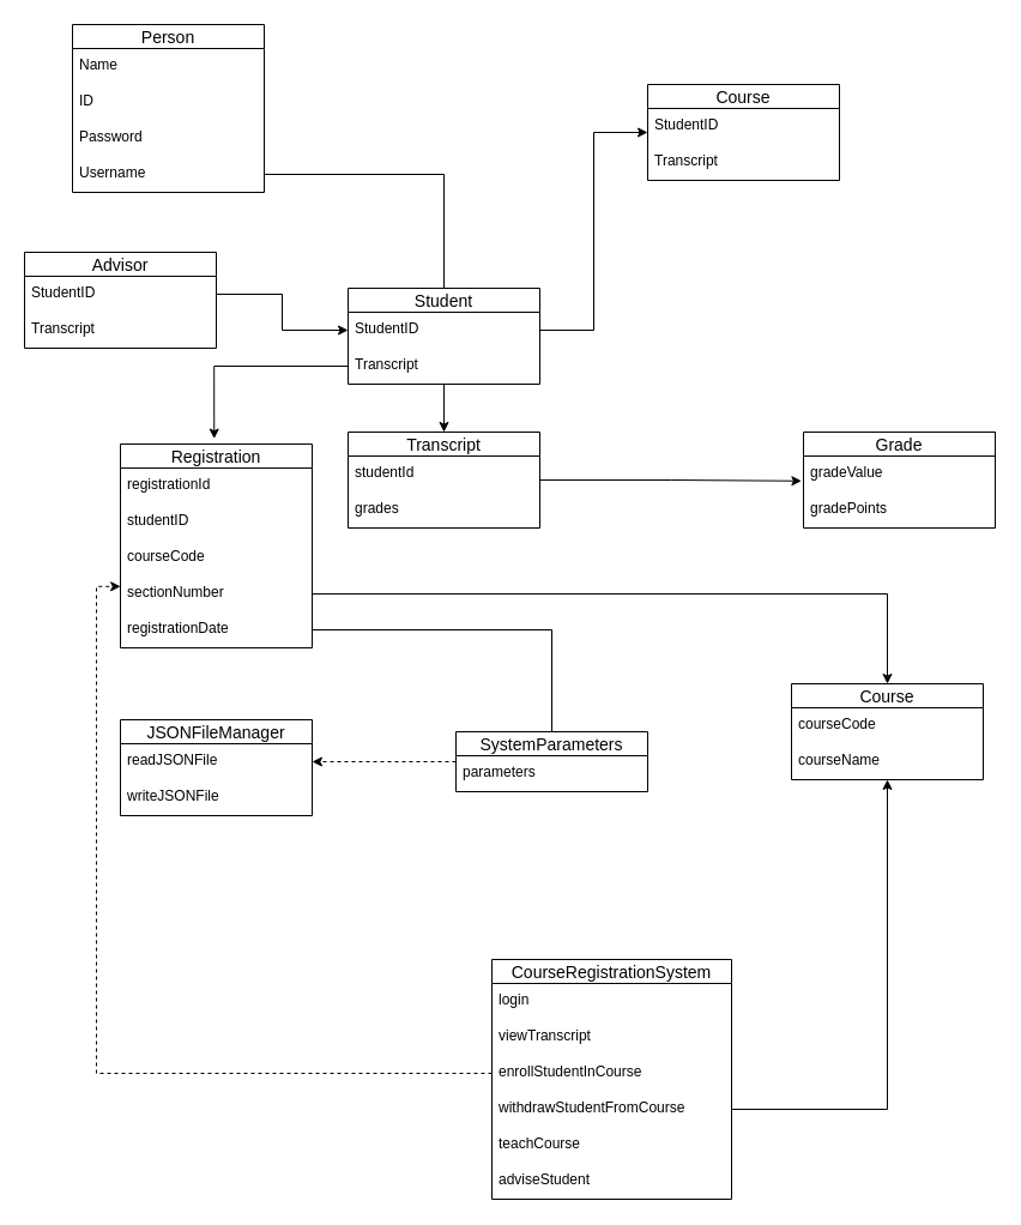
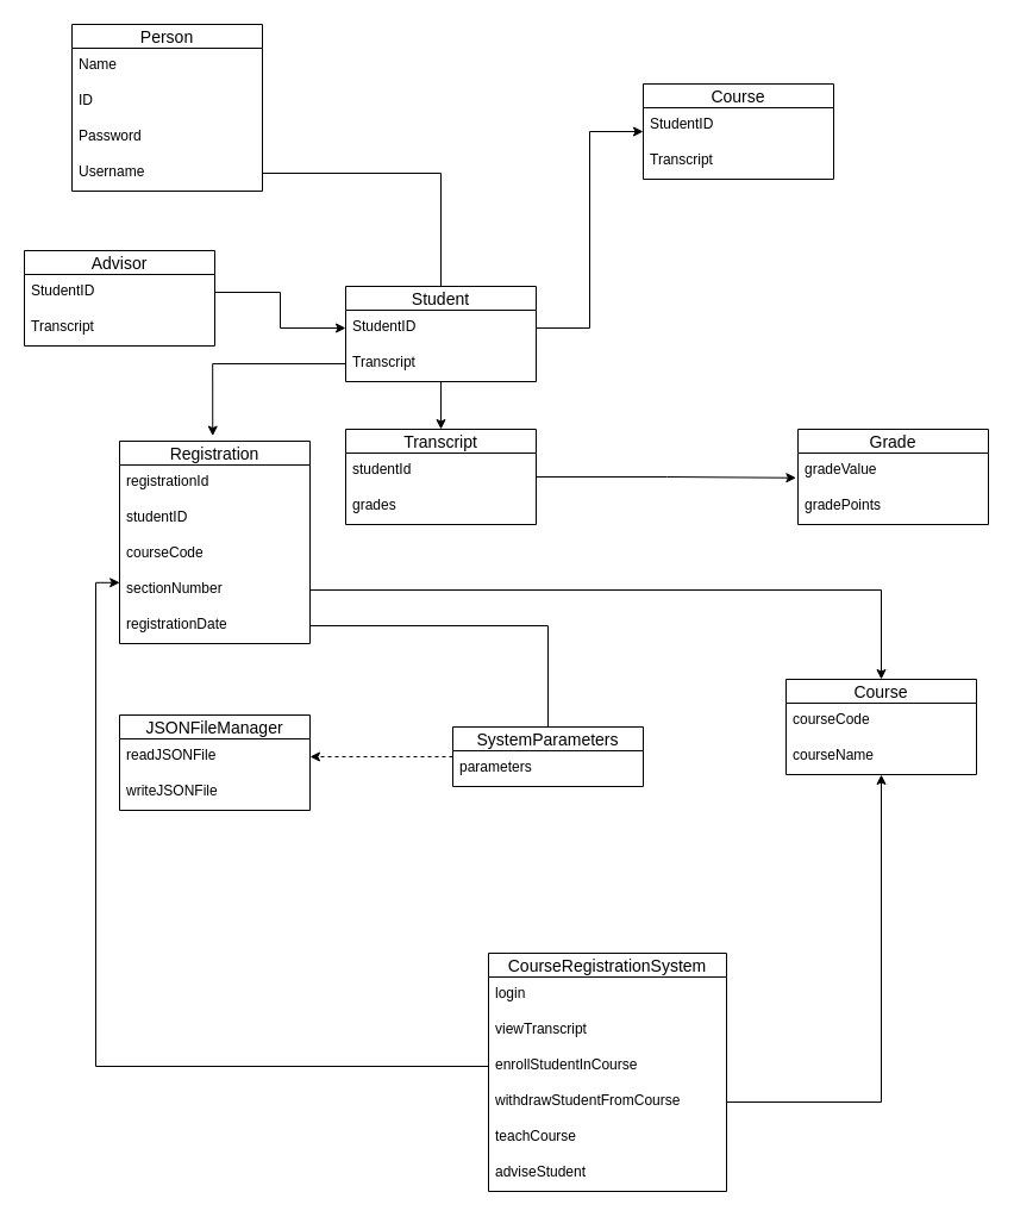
  <mxCell id="0" />
  <mxCell id="1" parent="0" />
  <mxCell id="2" value="Person" style="swimlane;fontStyle=0;childLayout=stackLayout;horizontal=1;startSize=20;horizontalStack=0;resizeParent=1;resizeParentMax=0;resizeLast=0;collapsible=1;marginBottom=0;align=center;fontSize=14;" vertex="1" parent="1"><mxGeometry x="60" y="20" width="160" height="140" as="geometry" /></mxCell>
  <mxCell id="3" value="Name" style="text;strokeColor=none;fillColor=none;spacingLeft=4;spacingRight=4;overflow=hidden;rotatable=0;points=[[0,0.5],[1,0.5]];portConstraint=eastwest;fontSize=12;whiteSpace=wrap;html=1;" vertex="1" parent="2"><mxGeometry y="20" width="160" height="30" as="geometry" /></mxCell>
  <mxCell id="4" value="ID" style="text;strokeColor=none;fillColor=none;spacingLeft=4;spacingRight=4;overflow=hidden;rotatable=0;points=[[0,0.5],[1,0.5]];portConstraint=eastwest;fontSize=12;whiteSpace=wrap;html=1;" vertex="1" parent="2"><mxGeometry y="50" width="160" height="30" as="geometry" /></mxCell>
  <mxCell id="5" value="Password" style="text;strokeColor=none;fillColor=none;spacingLeft=4;spacingRight=4;overflow=hidden;rotatable=0;points=[[0,0.5],[1,0.5]];portConstraint=eastwest;fontSize=12;whiteSpace=wrap;html=1;" vertex="1" parent="2"><mxGeometry y="80" width="160" height="30" as="geometry" /></mxCell>
  <mxCell id="6" value="Username" style="text;strokeColor=none;fillColor=none;spacingLeft=4;spacingRight=4;overflow=hidden;rotatable=0;points=[[0,0.5],[1,0.5]];portConstraint=eastwest;fontSize=12;whiteSpace=wrap;html=1;" vertex="1" parent="2"><mxGeometry y="110" width="160" height="30" as="geometry" /></mxCell>
  <mxCell id="7" style="edgeStyle=orthogonalEdgeStyle;rounded=0;orthogonalLoop=1;jettySize=auto;html=1;entryX=0.5;entryY=0;entryDx=0;entryDy=0;" edge="1" parent="1" source="8" target="29"><mxGeometry relative="1" as="geometry" /></mxCell>
  <mxCell id="8" value="Student" style="swimlane;fontStyle=0;childLayout=stackLayout;horizontal=1;startSize=20;horizontalStack=0;resizeParent=1;resizeParentMax=0;resizeLast=0;collapsible=1;marginBottom=0;align=center;fontSize=14;" vertex="1" parent="1"><mxGeometry x="290" y="240" width="160" height="80" as="geometry" /></mxCell>
  <mxCell id="9" value="StudentID" style="text;strokeColor=none;fillColor=none;spacingLeft=4;spacingRight=4;overflow=hidden;rotatable=0;points=[[0,0.5],[1,0.5]];portConstraint=eastwest;fontSize=12;whiteSpace=wrap;html=1;" vertex="1" parent="8"><mxGeometry y="20" width="160" height="30" as="geometry" /></mxCell>
  <mxCell id="10" value="Transcript" style="text;strokeColor=none;fillColor=none;spacingLeft=4;spacingRight=4;overflow=hidden;rotatable=0;points=[[0,0.5],[1,0.5]];portConstraint=eastwest;fontSize=12;whiteSpace=wrap;html=1;" vertex="1" parent="8"><mxGeometry y="50" width="160" height="30" as="geometry" /></mxCell>
  <mxCell id="11" value="Advisor" style="swimlane;fontStyle=0;childLayout=stackLayout;horizontal=1;startSize=20;horizontalStack=0;resizeParent=1;resizeParentMax=0;resizeLast=0;collapsible=1;marginBottom=0;align=center;fontSize=14;" vertex="1" parent="1"><mxGeometry x="20" y="210" width="160" height="80" as="geometry" /></mxCell>
  <mxCell id="12" value="StudentID" style="text;strokeColor=none;fillColor=none;spacingLeft=4;spacingRight=4;overflow=hidden;rotatable=0;points=[[0,0.5],[1,0.5]];portConstraint=eastwest;fontSize=12;whiteSpace=wrap;html=1;" vertex="1" parent="11"><mxGeometry y="20" width="160" height="30" as="geometry" /></mxCell>
  <mxCell id="13" value="Transcript" style="text;strokeColor=none;fillColor=none;spacingLeft=4;spacingRight=4;overflow=hidden;rotatable=0;points=[[0,0.5],[1,0.5]];portConstraint=eastwest;fontSize=12;whiteSpace=wrap;html=1;" vertex="1" parent="11"><mxGeometry y="50" width="160" height="30" as="geometry" /></mxCell>
  <mxCell id="14" value="Course" style="swimlane;fontStyle=0;childLayout=stackLayout;horizontal=1;startSize=20;horizontalStack=0;resizeParent=1;resizeParentMax=0;resizeLast=0;collapsible=1;marginBottom=0;align=center;fontSize=14;" vertex="1" parent="1"><mxGeometry x="540" y="70" width="160" height="80" as="geometry" /></mxCell>
  <mxCell id="15" value="StudentID" style="text;strokeColor=none;fillColor=none;spacingLeft=4;spacingRight=4;overflow=hidden;rotatable=0;points=[[0,0.5],[1,0.5]];portConstraint=eastwest;fontSize=12;whiteSpace=wrap;html=1;" vertex="1" parent="14"><mxGeometry y="20" width="160" height="30" as="geometry" /></mxCell>
  <mxCell id="16" value="Transcript" style="text;strokeColor=none;fillColor=none;spacingLeft=4;spacingRight=4;overflow=hidden;rotatable=0;points=[[0,0.5],[1,0.5]];portConstraint=eastwest;fontSize=12;whiteSpace=wrap;html=1;" vertex="1" parent="14"><mxGeometry y="50" width="160" height="30" as="geometry" /></mxCell>
  <mxCell id="17" value="Course" style="swimlane;fontStyle=0;childLayout=stackLayout;horizontal=1;startSize=20;horizontalStack=0;resizeParent=1;resizeParentMax=0;resizeLast=0;collapsible=1;marginBottom=0;align=center;fontSize=14;" vertex="1" parent="1"><mxGeometry x="660" y="570" width="160" height="80" as="geometry" /></mxCell>
  <mxCell id="18" value="courseCode" style="text;strokeColor=none;fillColor=none;spacingLeft=4;spacingRight=4;overflow=hidden;rotatable=0;points=[[0,0.5],[1,0.5]];portConstraint=eastwest;fontSize=12;whiteSpace=wrap;html=1;" vertex="1" parent="17"><mxGeometry y="20" width="160" height="30" as="geometry" /></mxCell>
  <mxCell id="19" value="courseName" style="text;strokeColor=none;fillColor=none;spacingLeft=4;spacingRight=4;overflow=hidden;rotatable=0;points=[[0,0.5],[1,0.5]];portConstraint=eastwest;fontSize=12;whiteSpace=wrap;html=1;" vertex="1" parent="17"><mxGeometry y="50" width="160" height="30" as="geometry" /></mxCell>
  <mxCell id="20" value="Grade" style="swimlane;fontStyle=0;childLayout=stackLayout;horizontal=1;startSize=20;horizontalStack=0;resizeParent=1;resizeParentMax=0;resizeLast=0;collapsible=1;marginBottom=0;align=center;fontSize=14;" vertex="1" parent="1"><mxGeometry x="670" y="360" width="160" height="80" as="geometry" /></mxCell>
  <mxCell id="21" value="gradeValue" style="text;strokeColor=none;fillColor=none;spacingLeft=4;spacingRight=4;overflow=hidden;rotatable=0;points=[[0,0.5],[1,0.5]];portConstraint=eastwest;fontSize=12;whiteSpace=wrap;html=1;" vertex="1" parent="20"><mxGeometry y="20" width="160" height="30" as="geometry" /></mxCell>
  <mxCell id="22" value="gradePoints" style="text;strokeColor=none;fillColor=none;spacingLeft=4;spacingRight=4;overflow=hidden;rotatable=0;points=[[0,0.5],[1,0.5]];portConstraint=eastwest;fontSize=12;whiteSpace=wrap;html=1;" vertex="1" parent="20"><mxGeometry y="50" width="160" height="30" as="geometry" /></mxCell>
  <mxCell id="23" value="Registration" style="swimlane;fontStyle=0;childLayout=stackLayout;horizontal=1;startSize=20;horizontalStack=0;resizeParent=1;resizeParentMax=0;resizeLast=0;collapsible=1;marginBottom=0;align=center;fontSize=14;" vertex="1" parent="1"><mxGeometry x="100" y="370" width="160" height="170" as="geometry" /></mxCell>
  <mxCell id="24" value="registrationId" style="text;strokeColor=none;fillColor=none;spacingLeft=4;spacingRight=4;overflow=hidden;rotatable=0;points=[[0,0.5],[1,0.5]];portConstraint=eastwest;fontSize=12;whiteSpace=wrap;html=1;" vertex="1" parent="23"><mxGeometry y="20" width="160" height="30" as="geometry" /></mxCell>
  <mxCell id="25" value="studentID" style="text;strokeColor=none;fillColor=none;spacingLeft=4;spacingRight=4;overflow=hidden;rotatable=0;points=[[0,0.5],[1,0.5]];portConstraint=eastwest;fontSize=12;whiteSpace=wrap;html=1;" vertex="1" parent="23"><mxGeometry y="50" width="160" height="30" as="geometry" /></mxCell>
  <mxCell id="26" value="courseCode" style="text;strokeColor=none;fillColor=none;spacingLeft=4;spacingRight=4;overflow=hidden;rotatable=0;points=[[0,0.5],[1,0.5]];portConstraint=eastwest;fontSize=12;whiteSpace=wrap;html=1;" vertex="1" parent="23"><mxGeometry y="80" width="160" height="30" as="geometry" /></mxCell>
  <mxCell id="27" value="sectionNumber" style="text;strokeColor=none;fillColor=none;spacingLeft=4;spacingRight=4;overflow=hidden;rotatable=0;points=[[0,0.5],[1,0.5]];portConstraint=eastwest;fontSize=12;whiteSpace=wrap;html=1;" vertex="1" parent="23"><mxGeometry y="110" width="160" height="30" as="geometry" /></mxCell>
  <mxCell id="28" value="registrationDate" style="text;strokeColor=none;fillColor=none;spacingLeft=4;spacingRight=4;overflow=hidden;rotatable=0;points=[[0,0.5],[1,0.5]];portConstraint=eastwest;fontSize=12;whiteSpace=wrap;html=1;" vertex="1" parent="23"><mxGeometry y="140" width="160" height="30" as="geometry" /></mxCell>
  <mxCell id="29" value="Transcript" style="swimlane;fontStyle=0;childLayout=stackLayout;horizontal=1;startSize=20;horizontalStack=0;resizeParent=1;resizeParentMax=0;resizeLast=0;collapsible=1;marginBottom=0;align=center;fontSize=14;" vertex="1" parent="1"><mxGeometry x="290" y="360" width="160" height="80" as="geometry" /></mxCell>
  <mxCell id="30" value="studentId" style="text;strokeColor=none;fillColor=none;spacingLeft=4;spacingRight=4;overflow=hidden;rotatable=0;points=[[0,0.5],[1,0.5]];portConstraint=eastwest;fontSize=12;whiteSpace=wrap;html=1;" vertex="1" parent="29"><mxGeometry y="20" width="160" height="30" as="geometry" /></mxCell>
  <mxCell id="31" value="grades" style="text;strokeColor=none;fillColor=none;spacingLeft=4;spacingRight=4;overflow=hidden;rotatable=0;points=[[0,0.5],[1,0.5]];portConstraint=eastwest;fontSize=12;whiteSpace=wrap;html=1;" vertex="1" parent="29"><mxGeometry y="50" width="160" height="30" as="geometry" /></mxCell>
  <mxCell id="32" value="CourseRegistrationSystem" style="swimlane;fontStyle=0;childLayout=stackLayout;horizontal=1;startSize=20;horizontalStack=0;resizeParent=1;resizeParentMax=0;resizeLast=0;collapsible=1;marginBottom=0;align=center;fontSize=14;" vertex="1" parent="1"><mxGeometry x="410" y="800" width="200" height="200" as="geometry" /></mxCell>
  <mxCell id="33" value="login" style="text;strokeColor=none;fillColor=none;spacingLeft=4;spacingRight=4;overflow=hidden;rotatable=0;points=[[0,0.5],[1,0.5]];portConstraint=eastwest;fontSize=12;whiteSpace=wrap;html=1;" vertex="1" parent="32"><mxGeometry y="20" width="200" height="30" as="geometry" /></mxCell>
  <mxCell id="34" value="viewTranscript" style="text;strokeColor=none;fillColor=none;spacingLeft=4;spacingRight=4;overflow=hidden;rotatable=0;points=[[0,0.5],[1,0.5]];portConstraint=eastwest;fontSize=12;whiteSpace=wrap;html=1;" vertex="1" parent="32"><mxGeometry y="50" width="200" height="30" as="geometry" /></mxCell>
  <mxCell id="35" value="enrollStudentInCourse" style="text;strokeColor=none;fillColor=none;spacingLeft=4;spacingRight=4;overflow=hidden;rotatable=0;points=[[0,0.5],[1,0.5]];portConstraint=eastwest;fontSize=12;whiteSpace=wrap;html=1;" vertex="1" parent="32"><mxGeometry y="80" width="200" height="30" as="geometry" /></mxCell>
  <mxCell id="36" value="withdrawStudentFromCourse" style="text;strokeColor=none;fillColor=none;spacingLeft=4;spacingRight=4;overflow=hidden;rotatable=0;points=[[0,0.5],[1,0.5]];portConstraint=eastwest;fontSize=12;whiteSpace=wrap;html=1;" vertex="1" parent="32"><mxGeometry y="110" width="200" height="30" as="geometry" /></mxCell>
  <mxCell id="37" value="teachCourse" style="text;strokeColor=none;fillColor=none;spacingLeft=4;spacingRight=4;overflow=hidden;rotatable=0;points=[[0,0.5],[1,0.5]];portConstraint=eastwest;fontSize=12;whiteSpace=wrap;html=1;" vertex="1" parent="32"><mxGeometry y="140" width="200" height="30" as="geometry" /></mxCell>
  <mxCell id="38" value="adviseStudent" style="text;strokeColor=none;fillColor=none;spacingLeft=4;spacingRight=4;overflow=hidden;rotatable=0;points=[[0,0.5],[1,0.5]];portConstraint=eastwest;fontSize=12;whiteSpace=wrap;html=1;" vertex="1" parent="32"><mxGeometry y="170" width="200" height="30" as="geometry" /></mxCell>
  <mxCell id="39" value="JSONFileManager " style="swimlane;fontStyle=0;childLayout=stackLayout;horizontal=1;startSize=20;horizontalStack=0;resizeParent=1;resizeParentMax=0;resizeLast=0;collapsible=1;marginBottom=0;align=center;fontSize=14;" vertex="1" parent="1"><mxGeometry x="100" y="600" width="160" height="80" as="geometry" /></mxCell>
  <mxCell id="40" value="readJSONFile" style="text;strokeColor=none;fillColor=none;spacingLeft=4;spacingRight=4;overflow=hidden;rotatable=0;points=[[0,0.5],[1,0.5]];portConstraint=eastwest;fontSize=12;whiteSpace=wrap;html=1;" vertex="1" parent="39"><mxGeometry y="20" width="160" height="30" as="geometry" /></mxCell>
  <mxCell id="41" value="writeJSONFile" style="text;strokeColor=none;fillColor=none;spacingLeft=4;spacingRight=4;overflow=hidden;rotatable=0;points=[[0,0.5],[1,0.5]];portConstraint=eastwest;fontSize=12;whiteSpace=wrap;html=1;" vertex="1" parent="39"><mxGeometry y="50" width="160" height="30" as="geometry" /></mxCell>
  <mxCell id="42" style="edgeStyle=orthogonalEdgeStyle;rounded=0;orthogonalLoop=1;jettySize=auto;html=1;entryX=1;entryY=0.5;entryDx=0;entryDy=0;dashed=1;" edge="1" parent="1" source="43" target="40"><mxGeometry relative="1" as="geometry"><mxPoint x="270" y="640" as="targetPoint" /></mxGeometry></mxCell>
  <mxCell id="43" value="SystemParameters " style="swimlane;fontStyle=0;childLayout=stackLayout;horizontal=1;startSize=20;horizontalStack=0;resizeParent=1;resizeParentMax=0;resizeLast=0;collapsible=1;marginBottom=0;align=center;fontSize=14;" vertex="1" parent="1"><mxGeometry x="380" y="610" width="160" height="50" as="geometry" /></mxCell>
  <mxCell id="44" value="parameters" style="text;strokeColor=none;fillColor=none;spacingLeft=4;spacingRight=4;overflow=hidden;rotatable=0;points=[[0,0.5],[1,0.5]];portConstraint=eastwest;fontSize=12;whiteSpace=wrap;html=1;" vertex="1" parent="43"><mxGeometry y="20" width="160" height="30" as="geometry" /></mxCell>
  <mxCell id="45" style="edgeStyle=orthogonalEdgeStyle;rounded=0;orthogonalLoop=1;jettySize=auto;html=1;entryX=0.5;entryY=0;entryDx=0;entryDy=0;endArrow=none;" edge="1" parent="1" source="6" target="8"><mxGeometry relative="1" as="geometry" /></mxCell>
  <mxCell id="46" style="edgeStyle=orthogonalEdgeStyle;rounded=0;orthogonalLoop=1;jettySize=auto;html=1;" edge="1" parent="1" source="12" target="9"><mxGeometry relative="1" as="geometry" /></mxCell>
  <mxCell id="47" style="edgeStyle=orthogonalEdgeStyle;rounded=0;orthogonalLoop=1;jettySize=auto;html=1;entryX=0;entryY=0.5;entryDx=0;entryDy=0;" edge="1" parent="1" source="9" target="14"><mxGeometry relative="1" as="geometry" /></mxCell>
  <mxCell id="48" style="edgeStyle=orthogonalEdgeStyle;rounded=0;orthogonalLoop=1;jettySize=auto;html=1;entryX=-0.01;entryY=0.693;entryDx=0;entryDy=0;entryPerimeter=0;" edge="1" parent="1" source="29" target="21"><mxGeometry relative="1" as="geometry" /></mxCell>
  <mxCell id="49" style="edgeStyle=orthogonalEdgeStyle;rounded=0;orthogonalLoop=1;jettySize=auto;html=1;entryX=0.489;entryY=-0.026;entryDx=0;entryDy=0;entryPerimeter=0;" edge="1" parent="1" source="10" target="23"><mxGeometry relative="1" as="geometry" /></mxCell>
  <mxCell id="50" style="edgeStyle=orthogonalEdgeStyle;rounded=0;orthogonalLoop=1;jettySize=auto;html=1;entryX=0.5;entryY=1;entryDx=0;entryDy=0;" edge="1" parent="1" source="36" target="17"><mxGeometry relative="1" as="geometry" /></mxCell>
  <mxCell id="51" style="edgeStyle=orthogonalEdgeStyle;rounded=0;orthogonalLoop=1;jettySize=auto;html=1;entryX=0.5;entryY=0;entryDx=0;entryDy=0;endArrow=none;" edge="1" parent="1" source="28" target="43"><mxGeometry relative="1" as="geometry" /></mxCell>
  <mxCell id="52" style="edgeStyle=orthogonalEdgeStyle;rounded=0;orthogonalLoop=1;jettySize=auto;html=1;entryX=0.5;entryY=0;entryDx=0;entryDy=0;" edge="1" parent="1" source="27" target="17"><mxGeometry relative="1" as="geometry" /></mxCell>
- <mxCell id="53" style="edgeStyle=orthogonalEdgeStyle;rounded=0;orthogonalLoop=1;jettySize=auto;html=1;entryX=0.001;entryY=0.293;entryDx=0;entryDy=0;entryPerimeter=0;dashed=1;" edge="1" parent="1" source="35" target="27"><mxGeometry relative="1" as="geometry" /></mxCell>
+ <mxCell id="53" style="edgeStyle=orthogonalEdgeStyle;rounded=0;orthogonalLoop=1;jettySize=auto;html=1;entryX=0.001;entryY=0.293;entryDx=0;entryDy=0;entryPerimeter=0;" edge="1" parent="1" source="35" target="27"><mxGeometry relative="1" as="geometry" /></mxCell>
